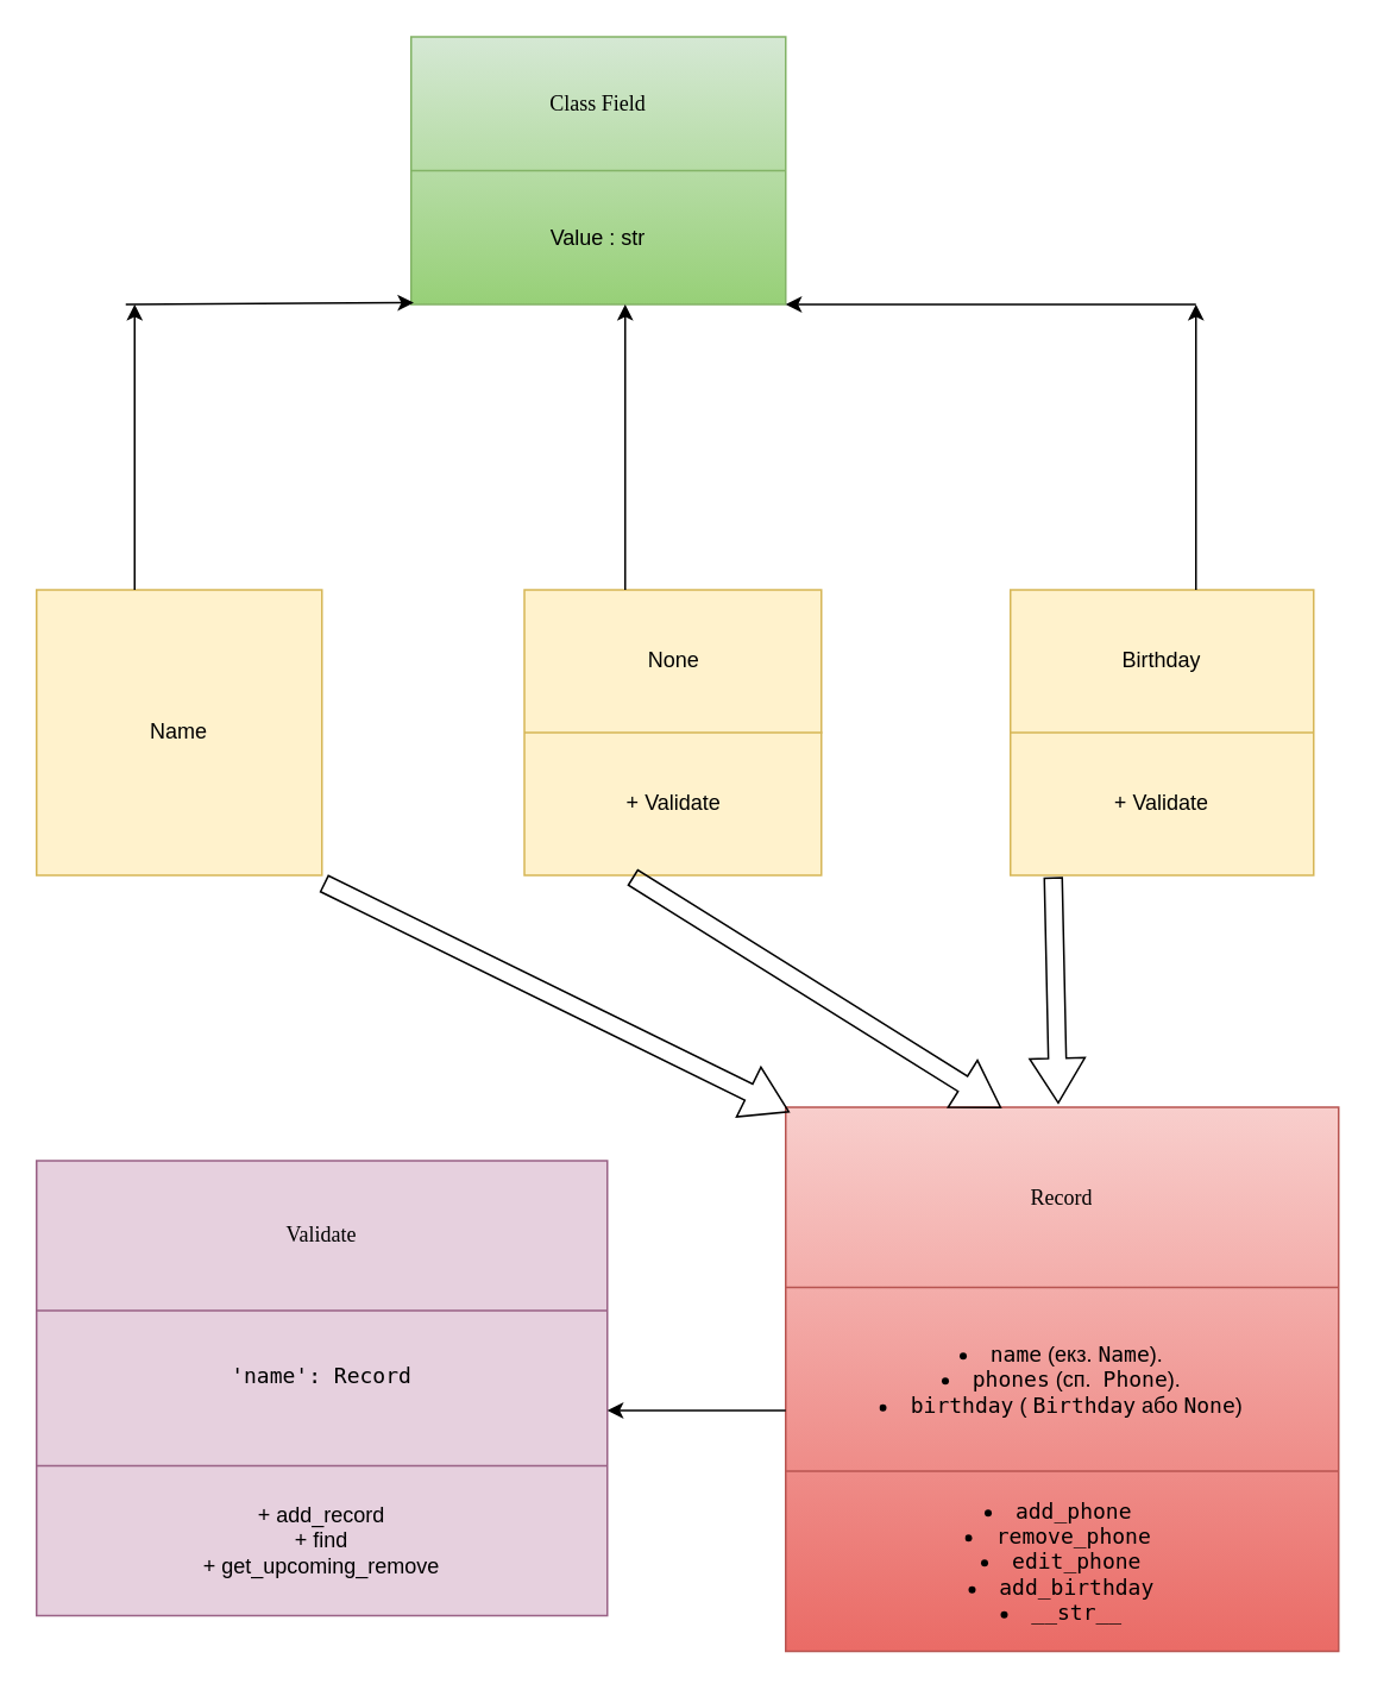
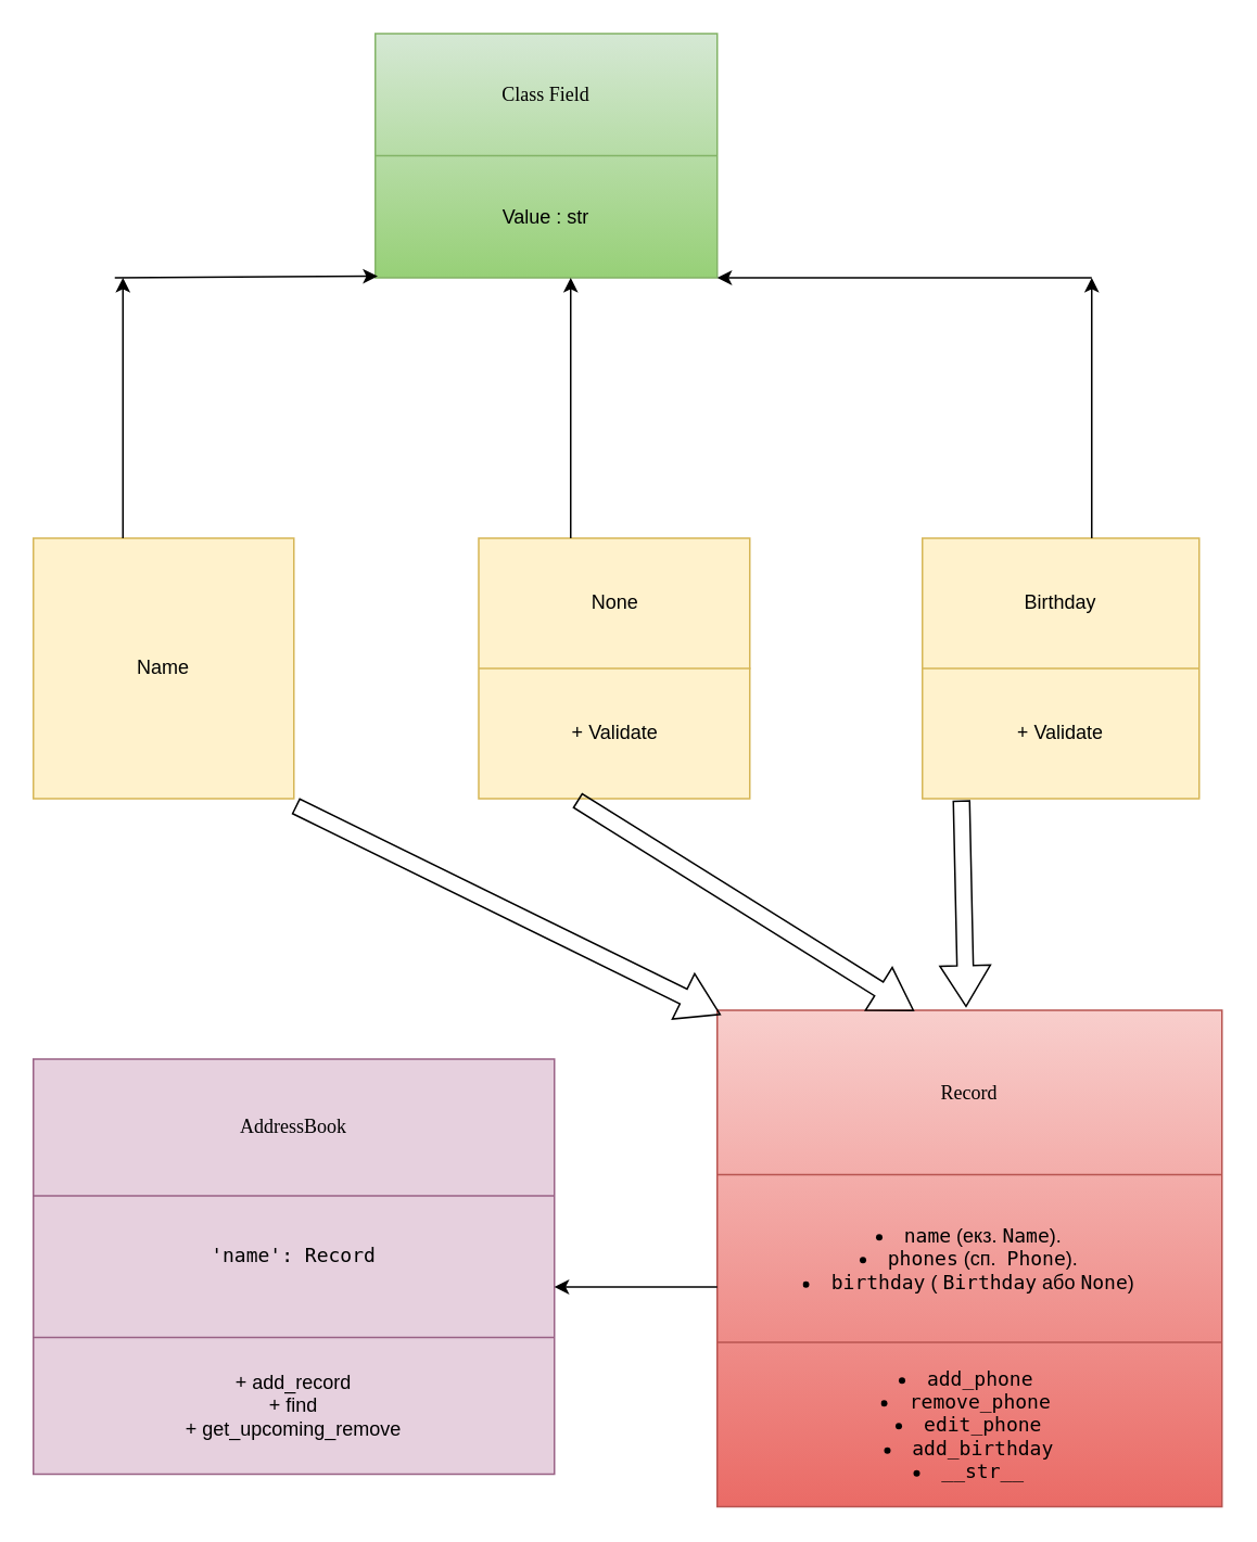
  <mxCell id="0" />
  <mxCell id="1" parent="0" />
  <mxCell id="2" value="" style="shape=table;startSize=0;container=1;collapsible=0;childLayout=tableLayout;fillColor=#fff2cc;gradientColor=none;strokeColor=#d6b656;" vertex="1" parent="1"><mxGeometry x="293.5" y="330" width="166.5" height="160" as="geometry" /></mxCell>
  <mxCell id="3" value="" style="shape=tableRow;horizontal=0;startSize=0;swimlaneHead=0;swimlaneBody=0;strokeColor=inherit;top=0;left=0;bottom=0;right=0;collapsible=0;dropTarget=0;fillColor=none;points=[[0,0.5],[1,0.5]];portConstraint=eastwest;" vertex="1" parent="2"><mxGeometry width="166.5" height="80" as="geometry" /></mxCell>
  <mxCell id="4" value="&lt;span style=&quot;white-space: nowrap;&quot;&gt;None&lt;/span&gt;" style="shape=partialRectangle;html=1;whiteSpace=wrap;connectable=0;strokeColor=inherit;overflow=hidden;fillColor=none;top=0;left=0;bottom=0;right=0;pointerEvents=1;" vertex="1" parent="3"><mxGeometry width="167" height="80" as="geometry"><mxRectangle width="167" height="80" as="alternateBounds" /></mxGeometry></mxCell>
  <mxCell id="5" value="" style="shape=tableRow;horizontal=0;startSize=0;swimlaneHead=0;swimlaneBody=0;strokeColor=inherit;top=0;left=0;bottom=0;right=0;collapsible=0;dropTarget=0;fillColor=none;points=[[0,0.5],[1,0.5]];portConstraint=eastwest;" vertex="1" parent="2"><mxGeometry y="80" width="166.5" height="80" as="geometry" /></mxCell>
  <mxCell id="6" value="+ Validate" style="shape=partialRectangle;html=1;whiteSpace=wrap;connectable=0;strokeColor=inherit;overflow=hidden;fillColor=none;top=0;left=0;bottom=0;right=0;pointerEvents=1;" vertex="1" parent="5"><mxGeometry width="167" height="80" as="geometry"><mxRectangle width="167" height="80" as="alternateBounds" /></mxGeometry></mxCell>
  <mxCell id="7" value="" style="shape=table;startSize=0;container=1;collapsible=0;childLayout=tableLayout;fillColor=#fff2cc;gradientColor=none;strokeColor=#d6b656;" vertex="1" parent="1"><mxGeometry x="566" y="330" width="170" height="160" as="geometry" /></mxCell>
  <mxCell id="8" value="" style="shape=tableRow;horizontal=0;startSize=0;swimlaneHead=0;swimlaneBody=0;strokeColor=inherit;top=0;left=0;bottom=0;right=0;collapsible=0;dropTarget=0;fillColor=none;points=[[0,0.5],[1,0.5]];portConstraint=eastwest;" vertex="1" parent="7"><mxGeometry width="170" height="80" as="geometry" /></mxCell>
  <mxCell id="9" value="&lt;span style=&quot;white-space: nowrap;&quot;&gt;Birthday&lt;/span&gt;" style="shape=partialRectangle;html=1;whiteSpace=wrap;connectable=0;strokeColor=inherit;overflow=hidden;fillColor=none;top=0;left=0;bottom=0;right=0;pointerEvents=1;" vertex="1" parent="8"><mxGeometry width="170" height="80" as="geometry"><mxRectangle width="170" height="80" as="alternateBounds" /></mxGeometry></mxCell>
  <mxCell id="10" value="" style="shape=tableRow;horizontal=0;startSize=0;swimlaneHead=0;swimlaneBody=0;strokeColor=inherit;top=0;left=0;bottom=0;right=0;collapsible=0;dropTarget=0;fillColor=none;points=[[0,0.5],[1,0.5]];portConstraint=eastwest;" vertex="1" parent="7"><mxGeometry y="80" width="170" height="80" as="geometry" /></mxCell>
  <mxCell id="11" value="+ Validate" style="shape=partialRectangle;html=1;whiteSpace=wrap;connectable=0;strokeColor=inherit;overflow=hidden;fillColor=none;top=0;left=0;bottom=0;right=0;pointerEvents=1;" vertex="1" parent="10"><mxGeometry width="170" height="80" as="geometry"><mxRectangle width="170" height="80" as="alternateBounds" /></mxGeometry></mxCell>
  <mxCell id="12" value="" style="shape=table;startSize=0;container=1;collapsible=0;childLayout=tableLayout;fillColor=#fff2cc;gradientColor=none;strokeColor=#d6b656;" vertex="1" parent="1"><mxGeometry x="20" y="330" width="160" height="160" as="geometry" /></mxCell>
  <mxCell id="13" value="" style="shape=tableRow;horizontal=0;startSize=0;swimlaneHead=0;swimlaneBody=0;strokeColor=inherit;top=0;left=0;bottom=0;right=0;collapsible=0;dropTarget=0;fillColor=none;points=[[0,0.5],[1,0.5]];portConstraint=eastwest;" vertex="1" parent="12"><mxGeometry width="160" height="160" as="geometry" /></mxCell>
  <mxCell id="14" value="Name" style="shape=partialRectangle;html=1;whiteSpace=wrap;connectable=0;strokeColor=inherit;overflow=hidden;fillColor=none;top=0;left=0;bottom=0;right=0;pointerEvents=1;" vertex="1" parent="13"><mxGeometry width="160" height="160" as="geometry"><mxRectangle width="160" height="160" as="alternateBounds" /></mxGeometry></mxCell>
  <mxCell id="15" value="" style="shape=table;startSize=0;container=1;collapsible=0;childLayout=tableLayout;fillColor=#d5e8d4;strokeColor=#82b366;gradientColor=#97d077;" vertex="1" parent="1"><mxGeometry x="230" y="20" width="210" height="150" as="geometry" /></mxCell>
  <mxCell id="16" value="" style="shape=tableRow;horizontal=0;startSize=0;swimlaneHead=0;swimlaneBody=0;strokeColor=inherit;top=0;left=0;bottom=0;right=0;collapsible=0;dropTarget=0;fillColor=none;points=[[0,0.5],[1,0.5]];portConstraint=eastwest;" vertex="1" parent="15"><mxGeometry width="210" height="75" as="geometry" /></mxCell>
  <mxCell id="17" value="&lt;span style=&quot;font-family: Verdana;&quot;&gt;Class Field&lt;/span&gt;" style="shape=partialRectangle;html=1;whiteSpace=wrap;connectable=0;strokeColor=inherit;overflow=hidden;fillColor=none;top=0;left=0;bottom=0;right=0;pointerEvents=1;" vertex="1" parent="16"><mxGeometry width="210" height="75" as="geometry"><mxRectangle width="210" height="75" as="alternateBounds" /></mxGeometry></mxCell>
  <mxCell id="18" value="" style="shape=tableRow;horizontal=0;startSize=0;swimlaneHead=0;swimlaneBody=0;strokeColor=inherit;top=0;left=0;bottom=0;right=0;collapsible=0;dropTarget=0;fillColor=none;points=[[0,0.5],[1,0.5]];portConstraint=eastwest;" vertex="1" parent="15"><mxGeometry y="75" width="210" height="75" as="geometry" /></mxCell>
  <mxCell id="19" value="&lt;span style=&quot;text-align: left; white-space: nowrap;&quot;&gt;Value : str&lt;/span&gt;" style="shape=partialRectangle;html=1;whiteSpace=wrap;connectable=0;strokeColor=inherit;overflow=hidden;fillColor=none;top=0;left=0;bottom=0;right=0;pointerEvents=1;" vertex="1" parent="18"><mxGeometry width="210" height="75" as="geometry"><mxRectangle width="210" height="75" as="alternateBounds" /></mxGeometry></mxCell>
  <mxCell id="20" value="" style="endArrow=classic;html=1;rounded=0;exitX=0;exitY=1;exitDx=0;exitDy=0;" edge="1" parent="1"><mxGeometry width="50" height="50" relative="1" as="geometry"><mxPoint x="75" y="330" as="sourcePoint" /><mxPoint x="75" y="170" as="targetPoint" /></mxGeometry></mxCell>
  <mxCell id="21" value="" style="endArrow=classic;html=1;rounded=0;exitX=0;exitY=1;exitDx=0;exitDy=0;" edge="1" parent="1"><mxGeometry width="50" height="50" relative="1" as="geometry"><mxPoint x="670" y="330" as="sourcePoint" /><mxPoint x="670" y="170" as="targetPoint" /></mxGeometry></mxCell>
  <mxCell id="22" value="" style="endArrow=classic;html=1;rounded=0;exitX=0;exitY=1;exitDx=0;exitDy=0;" edge="1" parent="1"><mxGeometry width="50" height="50" relative="1" as="geometry"><mxPoint x="350" y="330" as="sourcePoint" /><mxPoint x="350" y="170" as="targetPoint" /></mxGeometry></mxCell>
  <mxCell id="23" value="" style="endArrow=classic;html=1;rounded=0;entryX=0.007;entryY=0.987;entryDx=0;entryDy=0;entryPerimeter=0;" edge="1" parent="1" target="18"><mxGeometry width="50" height="50" relative="1" as="geometry"><mxPoint x="70" y="170" as="sourcePoint" /><mxPoint x="79.41" y="15" as="targetPoint" /></mxGeometry></mxCell>
  <mxCell id="24" value="" style="endArrow=classic;html=1;rounded=0;entryX=0.007;entryY=0.987;entryDx=0;entryDy=0;entryPerimeter=0;" edge="1" parent="1"><mxGeometry width="50" height="50" relative="1" as="geometry"><mxPoint x="670" y="170" as="sourcePoint" /><mxPoint x="440" y="170" as="targetPoint" /></mxGeometry></mxCell>
  <mxCell id="25" value="" style="shape=table;startSize=0;container=1;collapsible=0;childLayout=tableLayout;fillColor=#e6d0de;gradientColor=none;strokeColor=#996185;" vertex="1" parent="1"><mxGeometry x="20" y="650" width="320" height="255" as="geometry" /></mxCell>
  <mxCell id="26" value="" style="shape=tableRow;horizontal=0;startSize=0;swimlaneHead=0;swimlaneBody=0;strokeColor=inherit;top=0;left=0;bottom=0;right=0;collapsible=0;dropTarget=0;fillColor=none;points=[[0,0.5],[1,0.5]];portConstraint=eastwest;" vertex="1" parent="25"><mxGeometry width="320" height="84" as="geometry" /></mxCell>
- <mxCell id="27" value="&lt;span style=&quot;font-family: Verdana;&quot;&gt;Validate&lt;/span&gt;" style="shape=partialRectangle;html=1;whiteSpace=wrap;connectable=0;strokeColor=inherit;overflow=hidden;fillColor=none;top=0;left=0;bottom=0;right=0;pointerEvents=1;" vertex="1" parent="26"><mxGeometry width="320" height="84" as="geometry"><mxRectangle width="320" height="84" as="alternateBounds" /></mxGeometry></mxCell>
+ <mxCell id="27" value="&lt;span style=&quot;font-family: Verdana;&quot;&gt;AddressBook&lt;/span&gt;" style="shape=partialRectangle;html=1;whiteSpace=wrap;connectable=0;strokeColor=inherit;overflow=hidden;fillColor=none;top=0;left=0;bottom=0;right=0;pointerEvents=1;" vertex="1" parent="26"><mxGeometry width="320" height="84" as="geometry"><mxRectangle width="320" height="84" as="alternateBounds" /></mxGeometry></mxCell>
  <mxCell id="28" value="" style="shape=tableRow;horizontal=0;startSize=0;swimlaneHead=0;swimlaneBody=0;strokeColor=inherit;top=0;left=0;bottom=0;right=0;collapsible=0;dropTarget=0;fillColor=none;points=[[0,0.5],[1,0.5]];portConstraint=eastwest;" vertex="1" parent="25"><mxGeometry y="84" width="320" height="87" as="geometry" /></mxCell>
  <mxCell id="29" value="&lt;div&gt;&lt;code&gt;'name': Record&lt;/code&gt;&lt;/div&gt;&lt;div&gt;&lt;br&gt;&lt;/div&gt;" style="shape=partialRectangle;html=1;whiteSpace=wrap;connectable=0;strokeColor=inherit;overflow=hidden;fillColor=none;top=0;left=0;bottom=0;right=0;pointerEvents=1;" vertex="1" parent="28"><mxGeometry width="320" height="87" as="geometry"><mxRectangle width="320" height="87" as="alternateBounds" /></mxGeometry></mxCell>
  <mxCell id="30" value="" style="shape=tableRow;horizontal=0;startSize=0;swimlaneHead=0;swimlaneBody=0;strokeColor=inherit;top=0;left=0;bottom=0;right=0;collapsible=0;dropTarget=0;fillColor=none;points=[[0,0.5],[1,0.5]];portConstraint=eastwest;" vertex="1" parent="25"><mxGeometry y="171" width="320" height="84" as="geometry" /></mxCell>
  <mxCell id="31" value="+ add_record&lt;div&gt;+&amp;nbsp;find&lt;/div&gt;&lt;div&gt;+&amp;nbsp;get_upcoming_remove&lt;/div&gt;" style="shape=partialRectangle;html=1;whiteSpace=wrap;connectable=0;strokeColor=inherit;overflow=hidden;fillColor=none;top=0;left=0;bottom=0;right=0;pointerEvents=1;" vertex="1" parent="30"><mxGeometry width="320" height="84" as="geometry"><mxRectangle width="320" height="84" as="alternateBounds" /></mxGeometry></mxCell>
  <mxCell id="32" value="" style="shape=table;startSize=0;container=1;collapsible=0;childLayout=tableLayout;fillColor=#f8cecc;gradientColor=#ea6b66;strokeColor=#b85450;" vertex="1" parent="1"><mxGeometry x="440" y="620" width="310" height="305" as="geometry" /></mxCell>
  <mxCell id="33" value="" style="shape=tableRow;horizontal=0;startSize=0;swimlaneHead=0;swimlaneBody=0;strokeColor=inherit;top=0;left=0;bottom=0;right=0;collapsible=0;dropTarget=0;fillColor=none;points=[[0,0.5],[1,0.5]];portConstraint=eastwest;" vertex="1" parent="32"><mxGeometry width="310" height="101" as="geometry" /></mxCell>
  <mxCell id="34" value="&lt;span style=&quot;font-family: Verdana;&quot;&gt;Record&lt;/span&gt;" style="shape=partialRectangle;html=1;whiteSpace=wrap;connectable=0;strokeColor=inherit;overflow=hidden;fillColor=none;top=0;left=0;bottom=0;right=0;pointerEvents=1;" vertex="1" parent="33"><mxGeometry width="310" height="101" as="geometry"><mxRectangle width="310" height="101" as="alternateBounds" /></mxGeometry></mxCell>
  <mxCell id="35" value="" style="shape=tableRow;horizontal=0;startSize=0;swimlaneHead=0;swimlaneBody=0;strokeColor=inherit;top=0;left=0;bottom=0;right=0;collapsible=0;dropTarget=0;fillColor=none;points=[[0,0.5],[1,0.5]];portConstraint=eastwest;" vertex="1" parent="32"><mxGeometry y="101" width="310" height="103" as="geometry" /></mxCell>
  <mxCell id="36" value="&lt;li&gt;&lt;code&gt;name&lt;/code&gt;&amp;nbsp;(екз.&amp;nbsp;&lt;code&gt;Name&lt;/code&gt;).&lt;/li&gt;&lt;li&gt;&lt;code&gt;phones&lt;/code&gt;&amp;nbsp;(сп. &amp;nbsp;&lt;code&gt;Phone&lt;/code&gt;).&lt;/li&gt;&lt;li&gt;&lt;code&gt;birthday&lt;/code&gt;&amp;nbsp;(&amp;nbsp;&lt;code&gt;Birthday&lt;/code&gt;&amp;nbsp;або&amp;nbsp;&lt;code&gt;None&lt;/code&gt;)&lt;/li&gt;" style="shape=partialRectangle;html=1;whiteSpace=wrap;connectable=0;strokeColor=inherit;overflow=hidden;fillColor=none;top=0;left=0;bottom=0;right=0;pointerEvents=1;" vertex="1" parent="35"><mxGeometry width="310" height="103" as="geometry"><mxRectangle width="310" height="103" as="alternateBounds" /></mxGeometry></mxCell>
  <mxCell id="37" value="" style="shape=tableRow;horizontal=0;startSize=0;swimlaneHead=0;swimlaneBody=0;strokeColor=inherit;top=0;left=0;bottom=0;right=0;collapsible=0;dropTarget=0;fillColor=none;points=[[0,0.5],[1,0.5]];portConstraint=eastwest;" vertex="1" parent="32"><mxGeometry y="204" width="310" height="101" as="geometry" /></mxCell>
  <mxCell id="38" value="&lt;li&gt;&lt;code&gt;add_phone&lt;/code&gt;&amp;nbsp;&lt;/li&gt;&lt;li&gt;&lt;code&gt;remove_phone&lt;/code&gt;&amp;nbsp;&lt;/li&gt;&lt;li&gt;&lt;code&gt;edit_phone&lt;/code&gt;&lt;/li&gt;&lt;li&gt;&lt;code&gt;add_birthday&lt;/code&gt;&lt;/li&gt;&lt;li&gt;&lt;code&gt;__str__&lt;/code&gt;&lt;/li&gt;" style="shape=partialRectangle;html=1;whiteSpace=wrap;connectable=0;strokeColor=inherit;overflow=hidden;fillColor=none;top=0;left=0;bottom=0;right=0;pointerEvents=1;" vertex="1" parent="37"><mxGeometry width="310" height="101" as="geometry"><mxRectangle width="310" height="101" as="alternateBounds" /></mxGeometry></mxCell>
  <mxCell id="39" value="" style="endArrow=classic;html=1;rounded=0;" edge="1" parent="1"><mxGeometry width="50" height="50" relative="1" as="geometry"><mxPoint x="440" y="790" as="sourcePoint" /><mxPoint x="340" y="790" as="targetPoint" /></mxGeometry></mxCell>
  <mxCell id="40" value="" style="shape=flexArrow;endArrow=classic;html=1;rounded=0;fontSize=12;startSize=8;endSize=8;curved=1;exitX=1.006;exitY=1.028;exitDx=0;exitDy=0;exitPerimeter=0;entryX=0.007;entryY=0.027;entryDx=0;entryDy=0;entryPerimeter=0;" edge="1" parent="1" source="13" target="33"><mxGeometry width="50" height="50" relative="1" as="geometry"><mxPoint x="320" y="570" as="sourcePoint" /><mxPoint x="370" y="520" as="targetPoint" /></mxGeometry></mxCell>
  <mxCell id="41" value="" style="shape=flexArrow;endArrow=classic;html=1;rounded=0;fontSize=12;startSize=8;endSize=8;curved=1;exitX=1.006;exitY=1.028;exitDx=0;exitDy=0;exitPerimeter=0;entryX=0.39;entryY=0.004;entryDx=0;entryDy=0;entryPerimeter=0;" edge="1" parent="1" target="33"><mxGeometry width="50" height="50" relative="1" as="geometry"><mxPoint x="354" y="491" as="sourcePoint" /><mxPoint x="615" y="620" as="targetPoint" /></mxGeometry></mxCell>
  <mxCell id="42" value="" style="shape=flexArrow;endArrow=classic;html=1;rounded=0;fontSize=12;startSize=8;endSize=8;curved=1;exitX=1.006;exitY=1.028;exitDx=0;exitDy=0;exitPerimeter=0;entryX=0.493;entryY=-0.019;entryDx=0;entryDy=0;entryPerimeter=0;" edge="1" parent="1" target="33"><mxGeometry width="50" height="50" relative="1" as="geometry"><mxPoint x="590" y="491" as="sourcePoint" /><mxPoint x="851" y="620" as="targetPoint" /></mxGeometry></mxCell>
